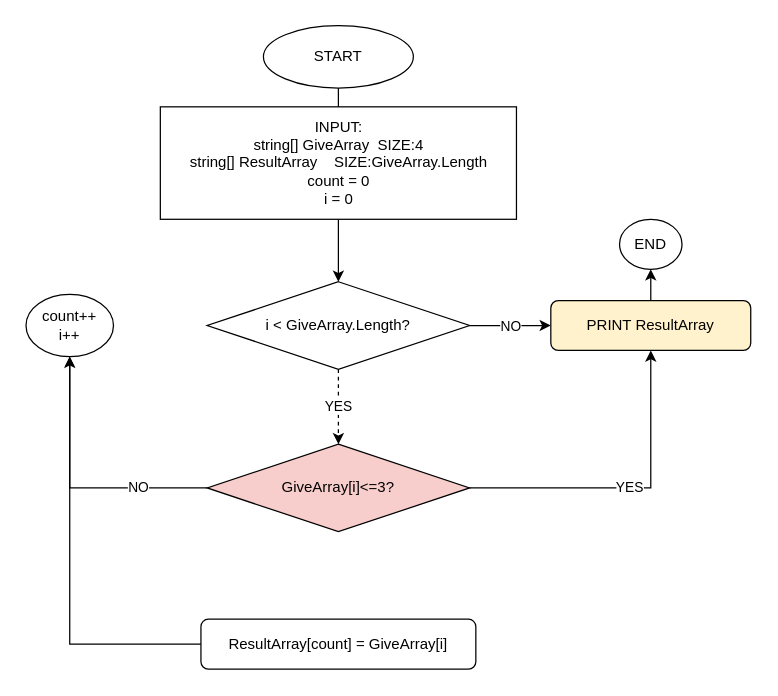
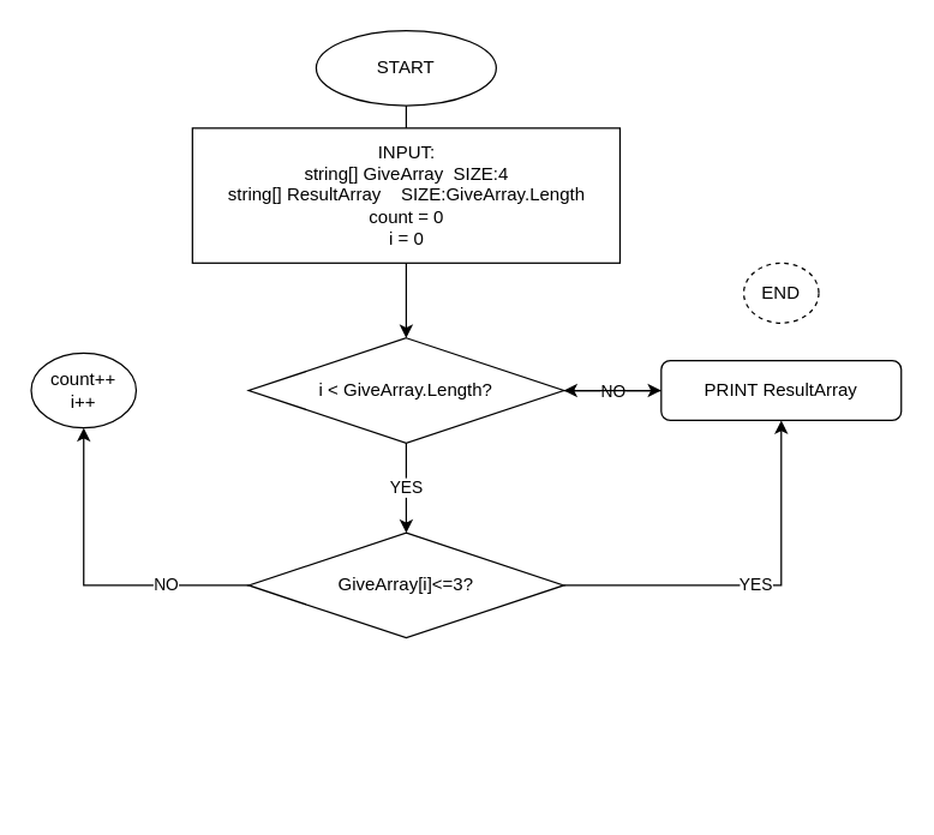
  <mxCell id="0" />
  <mxCell id="1" parent="0" />
  <mxCell id="2" style="edgeStyle=orthogonalEdgeStyle;rounded=0;orthogonalLoop=1;jettySize=auto;html=1;" edge="1" parent="1" source="3"><mxGeometry relative="1" as="geometry"><mxPoint x="270" y="85" as="targetPoint" /></mxGeometry></mxCell>
  <mxCell id="3" value="START" style="ellipse;whiteSpace=wrap;html=1;" vertex="1" parent="1"><mxGeometry x="210" y="20" width="120" height="50" as="geometry" /></mxCell>
  <mxCell id="4" style="edgeStyle=orthogonalEdgeStyle;rounded=0;orthogonalLoop=1;jettySize=auto;html=1;" edge="1" parent="1" source="5" target="8"><mxGeometry relative="1" as="geometry" /></mxCell>
  <mxCell id="5" value="INPUT:&lt;br&gt;string[] GiveArray&amp;nbsp; SIZE:4&lt;br&gt;string[] ResultArray&amp;nbsp; &amp;nbsp; SIZE:GiveArray.Length&lt;br&gt;count = 0&lt;br&gt;i = 0" style="rounded=0;whiteSpace=wrap;html=1;" vertex="1" parent="1"><mxGeometry x="127.5" y="85" width="285" height="90" as="geometry" /></mxCell>
- <mxCell id="6" value="YES" style="edgeStyle=orthogonalEdgeStyle;rounded=0;orthogonalLoop=1;jettySize=auto;html=1;entryX=0.5;entryY=0;entryDx=0;entryDy=0;dashed=1;" edge="1" parent="1" source="8" target="11"><mxGeometry relative="1" as="geometry" /></mxCell>
+ <mxCell id="6" value="YES" style="edgeStyle=orthogonalEdgeStyle;rounded=0;orthogonalLoop=1;jettySize=auto;html=1;entryX=0.5;entryY=0;entryDx=0;entryDy=0;" edge="1" parent="1" source="8" target="11"><mxGeometry relative="1" as="geometry" /></mxCell>
  <mxCell id="7" value="NO" style="edgeStyle=orthogonalEdgeStyle;rounded=0;orthogonalLoop=1;jettySize=auto;html=1;" edge="1" parent="1" source="8"><mxGeometry relative="1" as="geometry"><mxPoint x="440" y="260" as="targetPoint" /></mxGeometry></mxCell>
  <mxCell id="8" value="i &amp;lt; GiveArray.Length?&lt;br&gt;" style="rhombus;whiteSpace=wrap;html=1;" vertex="1" parent="1"><mxGeometry x="165" y="225" width="210" height="70" as="geometry" /></mxCell>
  <mxCell id="9" value="YES" style="edgeStyle=orthogonalEdgeStyle;rounded=0;orthogonalLoop=1;jettySize=auto;html=1;" edge="1" parent="1" source="11" target="16"><mxGeometry relative="1" as="geometry"><mxPoint x="270" y="475" as="targetPoint" /></mxGeometry></mxCell>
- <mxCell id="10" value="NO" style="edgeStyle=orthogonalEdgeStyle;rounded=0;orthogonalLoop=1;jettySize=auto;html=1;entryX=0.5;entryY=1;entryDx=0;entryDy=0;endArrow=open;" edge="1" parent="1" source="11" target="14"><mxGeometry x="-0.488" relative="1" as="geometry"><mxPoint x="50" y="390" as="targetPoint" /><mxPoint as="offset" /></mxGeometry></mxCell>
- <mxCell id="11" value="GiveArray[i]&amp;lt;=3?" style="rhombus;whiteSpace=wrap;html=1;fillColor=#f8cecc;" vertex="1" parent="1"><mxGeometry x="165" y="355" width="210" height="70" as="geometry" /></mxCell>
- <mxCell id="12" style="edgeStyle=orthogonalEdgeStyle;rounded=0;orthogonalLoop=1;jettySize=auto;html=1;entryX=0.5;entryY=1;entryDx=0;entryDy=0;" edge="1" parent="1" source="13" target="14"><mxGeometry relative="1" as="geometry"><mxPoint x="60" y="325" as="targetPoint" /><Array as="points"><mxPoint x="55" y="515" /></Array></mxGeometry></mxCell>
- <mxCell id="13" value="ResultArray[count] = GiveArray[i]" style="rounded=1;whiteSpace=wrap;html=1;" vertex="1" parent="1"><mxGeometry x="160" y="495" width="220" height="40" as="geometry" /></mxCell>
+ <mxCell id="10" value="NO" style="edgeStyle=orthogonalEdgeStyle;rounded=0;orthogonalLoop=1;jettySize=auto;html=1;entryX=0.5;entryY=1;entryDx=0;entryDy=0;" edge="1" parent="1" source="11" target="14"><mxGeometry x="-0.488" relative="1" as="geometry"><mxPoint x="50" y="390" as="targetPoint" /><mxPoint as="offset" /></mxGeometry></mxCell>
+ <mxCell id="11" value="GiveArray[i]&amp;lt;=3?" style="rhombus;whiteSpace=wrap;html=1;" vertex="1" parent="1"><mxGeometry x="165" y="355" width="210" height="70" as="geometry" /></mxCell>
  <mxCell id="14" value="count++&lt;br&gt;i++" style="ellipse;whiteSpace=wrap;html=1;" vertex="1" parent="1"><mxGeometry x="20" y="235" width="70" height="50" as="geometry" /></mxCell>
- <mxCell id="15" style="edgeStyle=orthogonalEdgeStyle;rounded=0;orthogonalLoop=1;jettySize=auto;html=1;" edge="1" parent="1" source="16" target="17"><mxGeometry relative="1" as="geometry" /></mxCell>
- <mxCell id="16" value="PRINT ResultArray" style="rounded=1;whiteSpace=wrap;html=1;fillColor=#fff2cc;" vertex="1" parent="1"><mxGeometry x="440" y="240" width="160" height="40" as="geometry" /></mxCell>
- <mxCell id="17" value="END" style="ellipse;whiteSpace=wrap;html=1;" vertex="1" parent="1"><mxGeometry x="495" y="175" width="50" height="40" as="geometry" /></mxCell>
+ <mxCell id="15" style="edgeStyle=orthogonalEdgeStyle;rounded=0;orthogonalLoop=1;jettySize=auto;html=1;" edge="1" parent="1" source="16" target="8"><mxGeometry relative="1" as="geometry" /></mxCell>
+ <mxCell id="16" value="PRINT ResultArray" style="rounded=1;whiteSpace=wrap;html=1;" vertex="1" parent="1"><mxGeometry x="440" y="240" width="160" height="40" as="geometry" /></mxCell>
+ <mxCell id="17" value="END" style="ellipse;whiteSpace=wrap;html=1;dashed=1;" vertex="1" parent="1"><mxGeometry x="495" y="175" width="50" height="40" as="geometry" /></mxCell>
